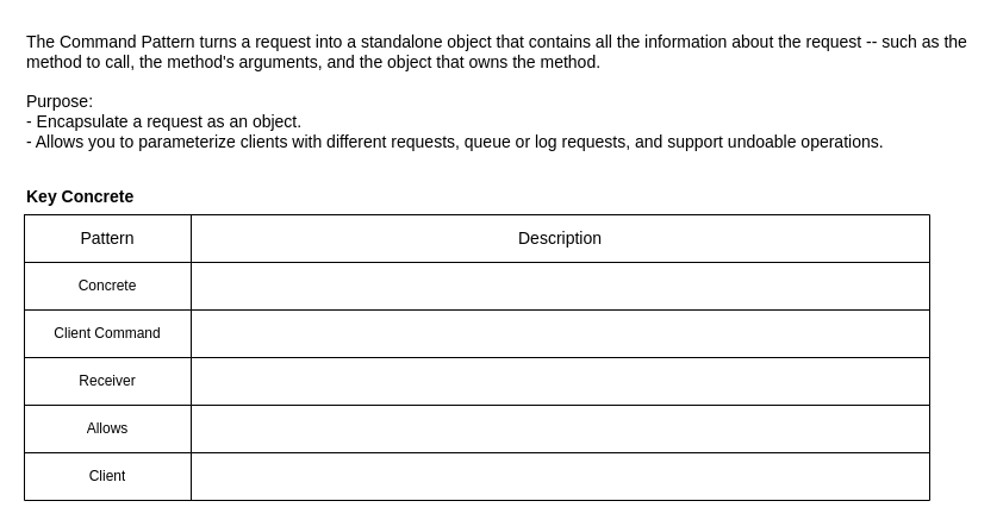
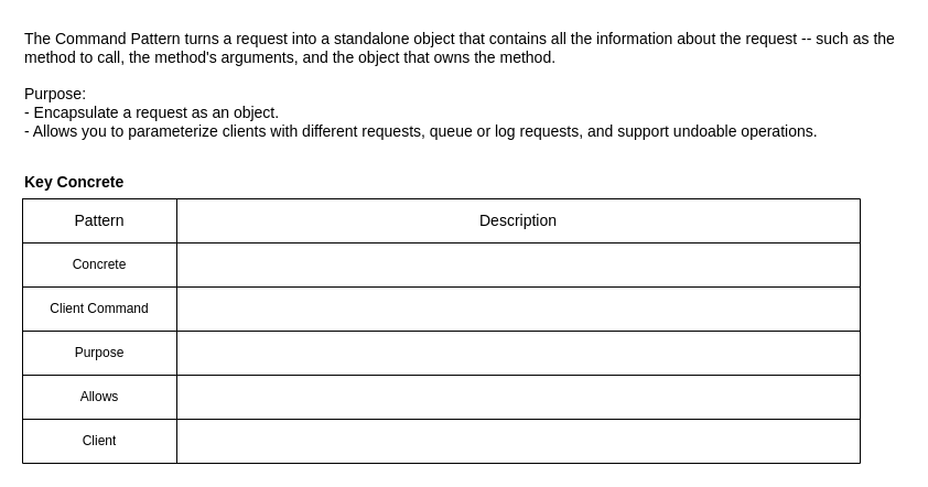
  <mxCell id="0" />
  <mxCell id="1" parent="0" />
  <mxCell id="2" value="The Command Pattern turns a request into a standalone object that contains all the information about the request -- such as the method to call, the method's arguments, and the object that owns the method.&#10;&#10;Purpose:&#10;- Encapsulate a request as an object.&#10;- Allows you to parameterize clients with different requests, queue or log requests, and support undoable operations." style="text;whiteSpace=wrap;fontSize=14;" vertex="1" parent="1"><mxGeometry x="20" y="20" width="800" height="120" as="geometry" /></mxCell>
  <mxCell id="3" value="&lt;b&gt;Key Concrete&lt;/b&gt;" style="text;html=1;align=left;verticalAlign=middle;whiteSpace=wrap;rounded=0;fontSize=14;" vertex="1" parent="1"><mxGeometry x="20" y="150" width="800" height="30" as="geometry" /></mxCell>
  <mxCell id="4" value="" style="shape=table;startSize=0;container=1;collapsible=0;childLayout=tableLayout;" vertex="1" parent="1"><mxGeometry x="20" y="180" width="760" height="240" as="geometry" /></mxCell>
  <mxCell id="5" value="" style="shape=tableRow;horizontal=0;startSize=0;swimlaneHead=0;swimlaneBody=0;strokeColor=inherit;top=0;left=0;bottom=0;right=0;collapsible=0;dropTarget=0;fillColor=none;points=[[0,0.5],[1,0.5]];portConstraint=eastwest;" vertex="1" parent="4"><mxGeometry width="760" height="40" as="geometry" /></mxCell>
  <mxCell id="6" value="&lt;font style=&quot;font-size: 14px;&quot;&gt;Pattern&lt;/font&gt;" style="shape=partialRectangle;html=1;whiteSpace=wrap;connectable=0;strokeColor=inherit;overflow=hidden;fillColor=none;top=0;left=0;bottom=0;right=0;pointerEvents=1;" vertex="1" parent="5"><mxGeometry width="140" height="40" as="geometry"><mxRectangle width="140" height="40" as="alternateBounds" /></mxGeometry></mxCell>
  <mxCell id="7" value="&lt;font style=&quot;font-size: 14px;&quot;&gt;Description&lt;/font&gt;" style="shape=partialRectangle;html=1;whiteSpace=wrap;connectable=0;strokeColor=inherit;overflow=hidden;fillColor=none;top=0;left=0;bottom=0;right=0;pointerEvents=1;" vertex="1" parent="5"><mxGeometry x="140" width="620" height="40" as="geometry"><mxRectangle width="620" height="40" as="alternateBounds" /></mxGeometry></mxCell>
  <mxCell id="8" value="" style="shape=tableRow;horizontal=0;startSize=0;swimlaneHead=0;swimlaneBody=0;strokeColor=inherit;top=0;left=0;bottom=0;right=0;collapsible=0;dropTarget=0;fillColor=none;points=[[0,0.5],[1,0.5]];portConstraint=eastwest;" vertex="1" parent="4"><mxGeometry y="40" width="760" height="40" as="geometry" /></mxCell>
  <mxCell id="9" value="Concrete" style="shape=partialRectangle;html=1;whiteSpace=wrap;connectable=0;strokeColor=inherit;overflow=hidden;fillColor=none;top=0;left=0;bottom=0;right=0;pointerEvents=1;" vertex="1" parent="8"><mxGeometry width="140" height="40" as="geometry"><mxRectangle width="140" height="40" as="alternateBounds" /></mxGeometry></mxCell>
  <mxCell id="10" value="" style="shape=partialRectangle;html=1;whiteSpace=wrap;connectable=0;strokeColor=inherit;overflow=hidden;fillColor=none;top=0;left=0;bottom=0;right=0;pointerEvents=1;" vertex="1" parent="8"><mxGeometry x="140" width="620" height="40" as="geometry"><mxRectangle width="620" height="40" as="alternateBounds" /></mxGeometry></mxCell>
  <mxCell id="11" value="" style="shape=tableRow;horizontal=0;startSize=0;swimlaneHead=0;swimlaneBody=0;strokeColor=inherit;top=0;left=0;bottom=0;right=0;collapsible=0;dropTarget=0;fillColor=none;points=[[0,0.5],[1,0.5]];portConstraint=eastwest;" vertex="1" parent="4"><mxGeometry y="80" width="760" height="40" as="geometry" /></mxCell>
  <mxCell id="12" value="Client Command" style="shape=partialRectangle;html=1;whiteSpace=wrap;connectable=0;strokeColor=inherit;overflow=hidden;fillColor=none;top=0;left=0;bottom=0;right=0;pointerEvents=1;" vertex="1" parent="11"><mxGeometry width="140" height="40" as="geometry"><mxRectangle width="140" height="40" as="alternateBounds" /></mxGeometry></mxCell>
  <mxCell id="13" value="" style="shape=partialRectangle;html=1;whiteSpace=wrap;connectable=0;strokeColor=inherit;overflow=hidden;fillColor=none;top=0;left=0;bottom=0;right=0;pointerEvents=1;" vertex="1" parent="11"><mxGeometry x="140" width="620" height="40" as="geometry"><mxRectangle width="620" height="40" as="alternateBounds" /></mxGeometry></mxCell>
  <mxCell id="14" value="" style="shape=tableRow;horizontal=0;startSize=0;swimlaneHead=0;swimlaneBody=0;strokeColor=inherit;top=0;left=0;bottom=0;right=0;collapsible=0;dropTarget=0;fillColor=none;points=[[0,0.5],[1,0.5]];portConstraint=eastwest;" vertex="1" parent="4"><mxGeometry y="120" width="760" height="40" as="geometry" /></mxCell>
- <mxCell id="15" value="Receiver" style="shape=partialRectangle;html=1;whiteSpace=wrap;connectable=0;strokeColor=inherit;overflow=hidden;fillColor=none;top=0;left=0;bottom=0;right=0;pointerEvents=1;" vertex="1" parent="14"><mxGeometry width="140" height="40" as="geometry"><mxRectangle width="140" height="40" as="alternateBounds" /></mxGeometry></mxCell>
+ <mxCell id="15" value="Purpose" style="shape=partialRectangle;html=1;whiteSpace=wrap;connectable=0;strokeColor=inherit;overflow=hidden;fillColor=none;top=0;left=0;bottom=0;right=0;pointerEvents=1;" vertex="1" parent="14"><mxGeometry width="140" height="40" as="geometry"><mxRectangle width="140" height="40" as="alternateBounds" /></mxGeometry></mxCell>
  <mxCell id="16" value="" style="shape=partialRectangle;html=1;whiteSpace=wrap;connectable=0;strokeColor=inherit;overflow=hidden;fillColor=none;top=0;left=0;bottom=0;right=0;pointerEvents=1;" vertex="1" parent="14"><mxGeometry x="140" width="620" height="40" as="geometry"><mxRectangle width="620" height="40" as="alternateBounds" /></mxGeometry></mxCell>
  <mxCell id="17" value="" style="shape=tableRow;horizontal=0;startSize=0;swimlaneHead=0;swimlaneBody=0;strokeColor=inherit;top=0;left=0;bottom=0;right=0;collapsible=0;dropTarget=0;fillColor=none;points=[[0,0.5],[1,0.5]];portConstraint=eastwest;" vertex="1" parent="4"><mxGeometry y="160" width="760" height="40" as="geometry" /></mxCell>
  <mxCell id="18" value="Allows" style="shape=partialRectangle;html=1;whiteSpace=wrap;connectable=0;strokeColor=inherit;overflow=hidden;fillColor=none;top=0;left=0;bottom=0;right=0;pointerEvents=1;" vertex="1" parent="17"><mxGeometry width="140" height="40" as="geometry"><mxRectangle width="140" height="40" as="alternateBounds" /></mxGeometry></mxCell>
  <mxCell id="19" value="" style="shape=partialRectangle;html=1;whiteSpace=wrap;connectable=0;strokeColor=inherit;overflow=hidden;fillColor=none;top=0;left=0;bottom=0;right=0;pointerEvents=1;" vertex="1" parent="17"><mxGeometry x="140" width="620" height="40" as="geometry"><mxRectangle width="620" height="40" as="alternateBounds" /></mxGeometry></mxCell>
  <mxCell id="20" value="" style="shape=tableRow;horizontal=0;startSize=0;swimlaneHead=0;swimlaneBody=0;strokeColor=inherit;top=0;left=0;bottom=0;right=0;collapsible=0;dropTarget=0;fillColor=none;points=[[0,0.5],[1,0.5]];portConstraint=eastwest;" vertex="1" parent="4"><mxGeometry y="200" width="760" height="40" as="geometry" /></mxCell>
  <mxCell id="21" value="Client" style="shape=partialRectangle;html=1;whiteSpace=wrap;connectable=0;strokeColor=inherit;overflow=hidden;fillColor=none;top=0;left=0;bottom=0;right=0;pointerEvents=1;" vertex="1" parent="20"><mxGeometry width="140" height="40" as="geometry"><mxRectangle width="140" height="40" as="alternateBounds" /></mxGeometry></mxCell>
  <mxCell id="22" value="" style="shape=partialRectangle;html=1;whiteSpace=wrap;connectable=0;strokeColor=inherit;overflow=hidden;fillColor=none;top=0;left=0;bottom=0;right=0;pointerEvents=1;" vertex="1" parent="20"><mxGeometry x="140" width="620" height="40" as="geometry"><mxRectangle width="620" height="40" as="alternateBounds" /></mxGeometry></mxCell>
